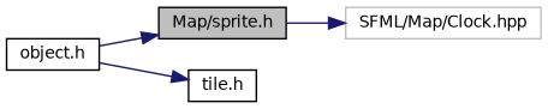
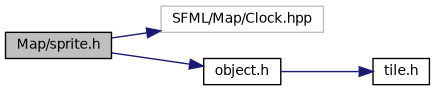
  digraph {
    rankdir=LR
    node [color=black fillcolor=white fontname=Helvetica fontsize=10 shape=record style=filled]
    edge [color=midnightblue fontname=Helvetica fontsize=10 labelfontname=Helvetica labelfontsize=10 style=solid]
    n1 [fillcolor=grey75 fontcolor=black height=0.2 label="Map/sprite.h" width=0.4]
    n2 [color=grey75 height=0.2 label="SFML/Map/Clock.hpp" width=0.4]
    n3 [height=0.2 label="object.h" width=0.4]
    n4 [height=0.2 label="tile.h" width=0.4]
    n1 -> n2
-   n3 -> n1
+   n1 -> n3
    n3 -> n4
  }
